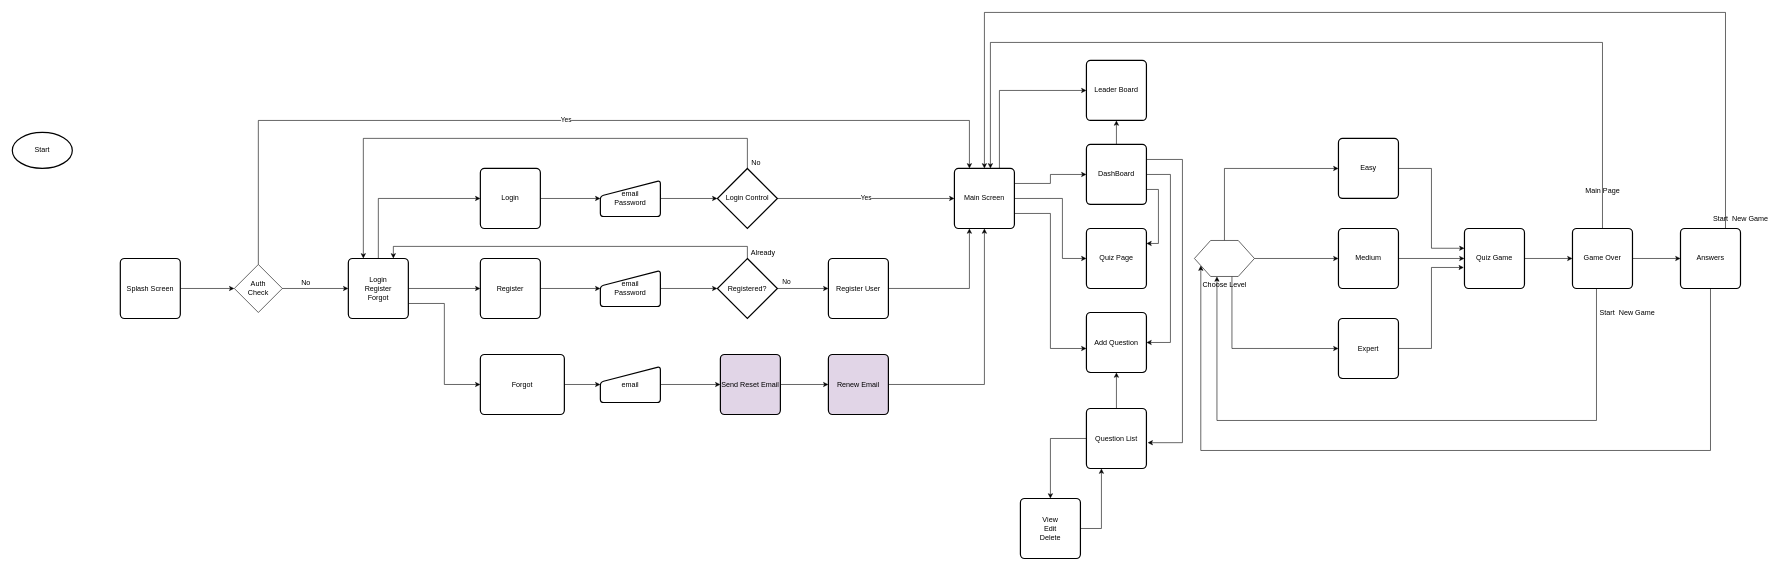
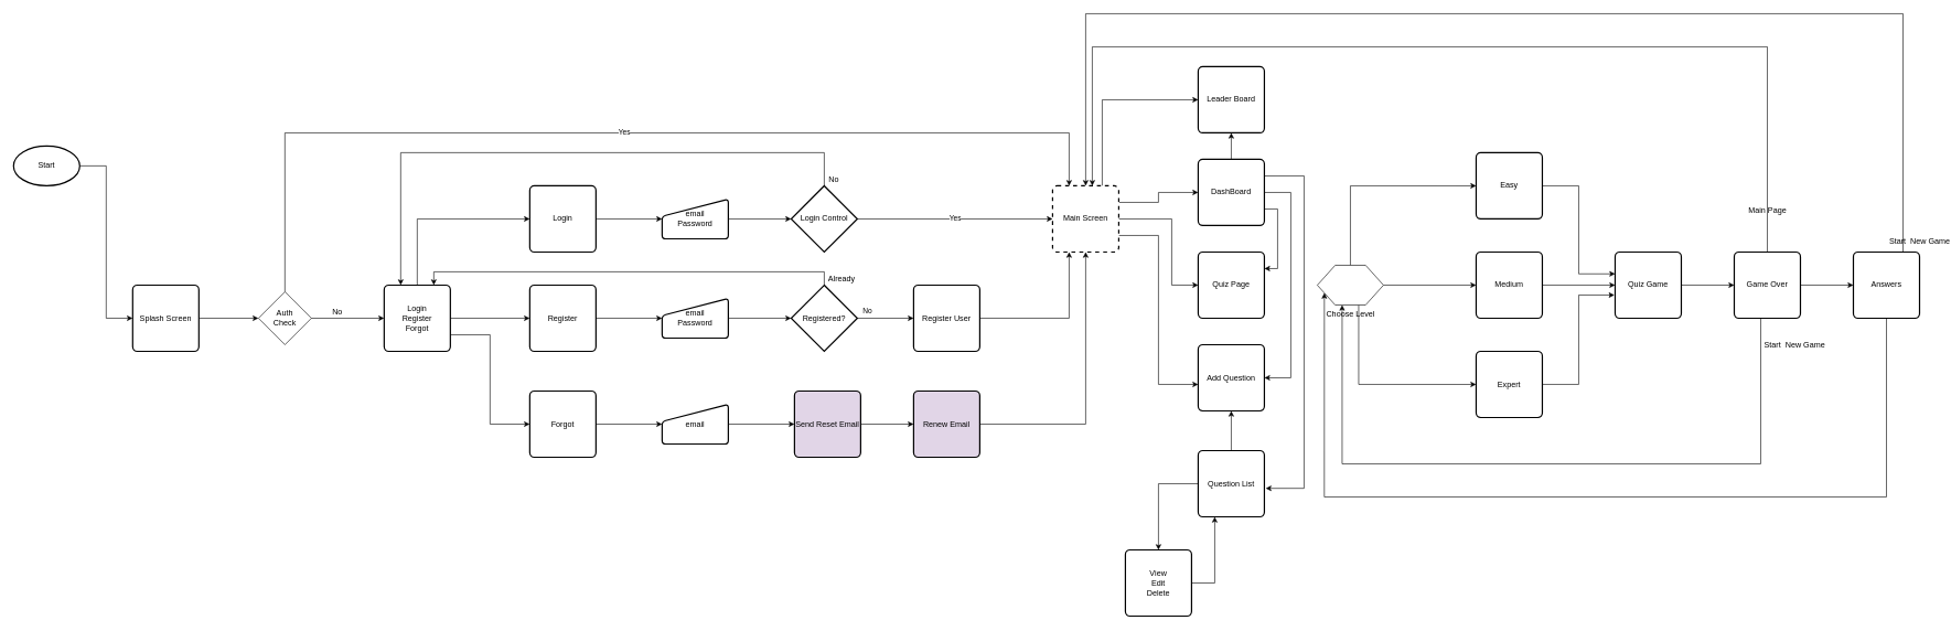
  <mxCell id="0" />
  <mxCell id="1" parent="0" />
  <mxCell id="2" value="Yes" style="edgeStyle=orthogonalEdgeStyle;rounded=0;orthogonalLoop=1;jettySize=auto;html=1;exitX=0.5;exitY=0;exitDx=0;exitDy=0;entryX=0.25;entryY=0;entryDx=0;entryDy=0;" edge="1" parent="1" source="5" target="14"><mxGeometry relative="1" as="geometry"><mxPoint x="430" y="600.14" as="targetPoint" /><Array as="points"><mxPoint x="430" y="200.14" /><mxPoint x="1615" y="200.14" /></Array></mxGeometry></mxCell>
  <mxCell id="3" style="edgeStyle=orthogonalEdgeStyle;rounded=0;orthogonalLoop=1;jettySize=auto;html=1;exitX=1;exitY=0.5;exitDx=0;exitDy=0;entryX=0;entryY=0.5;entryDx=0;entryDy=0;" edge="1" parent="1" source="5" target="20"><mxGeometry relative="1" as="geometry"><mxPoint x="530" y="480.14" as="targetPoint" /></mxGeometry></mxCell>
  <mxCell id="4" value="No" style="text;html=1;align=center;verticalAlign=middle;resizable=0;points=[];" vertex="1" connectable="0" parent="3"><mxGeometry x="-0.309" y="3" relative="1" as="geometry"><mxPoint y="-7" as="offset" /></mxGeometry></mxCell>
  <mxCell id="5" value="&lt;div&gt;Auth&lt;/div&gt;&lt;div&gt;Check&lt;br&gt;&lt;/div&gt;" style="rhombus;whiteSpace=wrap;html=1;" vertex="1" parent="1"><mxGeometry x="390" y="440.14" width="80" height="80" as="geometry" /></mxCell>
+ <mxCell id="6" style="edgeStyle=orthogonalEdgeStyle;rounded=0;orthogonalLoop=1;jettySize=auto;html=1;exitX=1;exitY=0.5;exitDx=0;exitDy=0;exitPerimeter=0;entryX=0;entryY=0.5;entryDx=0;entryDy=0;" edge="1" parent="1" source="7" target="9"><mxGeometry relative="1" as="geometry" /></mxCell>
  <mxCell id="7" value="Start" style="strokeWidth=2;html=1;shape=mxgraph.flowchart.start_1;whiteSpace=wrap;" vertex="1" parent="1"><mxGeometry x="20" y="220" width="100" height="60" as="geometry" /></mxCell>
  <mxCell id="8" style="edgeStyle=orthogonalEdgeStyle;rounded=0;orthogonalLoop=1;jettySize=auto;html=1;exitX=1;exitY=0.5;exitDx=0;exitDy=0;entryX=0;entryY=0.5;entryDx=0;entryDy=0;" edge="1" parent="1" source="9" target="5"><mxGeometry relative="1" as="geometry" /></mxCell>
  <mxCell id="9" value="Splash Screen" style="rounded=1;whiteSpace=wrap;html=1;absoluteArcSize=1;arcSize=14;strokeWidth=2;" vertex="1" parent="1"><mxGeometry x="200" y="430.14" width="100" height="100" as="geometry" /></mxCell>
  <mxCell id="10" style="edgeStyle=orthogonalEdgeStyle;rounded=0;orthogonalLoop=1;jettySize=auto;html=1;entryX=0;entryY=0.5;entryDx=0;entryDy=0;exitX=0.75;exitY=0;exitDx=0;exitDy=0;" edge="1" parent="1" source="14" target="45"><mxGeometry relative="1" as="geometry"><mxPoint x="1700" y="280.14" as="sourcePoint" /><Array as="points"><mxPoint x="1665" y="150.14" /></Array></mxGeometry></mxCell>
  <mxCell id="11" style="edgeStyle=orthogonalEdgeStyle;rounded=0;orthogonalLoop=1;jettySize=auto;html=1;exitX=1;exitY=0.25;exitDx=0;exitDy=0;entryX=0;entryY=0.5;entryDx=0;entryDy=0;" edge="1" parent="1" source="14" target="52"><mxGeometry relative="1" as="geometry" /></mxCell>
  <mxCell id="12" style="edgeStyle=orthogonalEdgeStyle;rounded=0;orthogonalLoop=1;jettySize=auto;html=1;exitX=1;exitY=0.5;exitDx=0;exitDy=0;entryX=0;entryY=0.5;entryDx=0;entryDy=0;" edge="1" parent="1" source="14" target="46"><mxGeometry relative="1" as="geometry"><Array as="points"><mxPoint x="1770" y="330.14" /><mxPoint x="1770" y="430.14" /></Array></mxGeometry></mxCell>
  <mxCell id="13" style="edgeStyle=orthogonalEdgeStyle;rounded=0;orthogonalLoop=1;jettySize=auto;html=1;exitX=1;exitY=0.75;exitDx=0;exitDy=0;entryX=0;entryY=0.6;entryDx=0;entryDy=0;entryPerimeter=0;" edge="1" parent="1" source="14" target="47"><mxGeometry relative="1" as="geometry"><Array as="points"><mxPoint x="1750" y="355.14" /><mxPoint x="1750" y="580.14" /></Array></mxGeometry></mxCell>
- <mxCell id="14" value="Main Screen" style="rounded=1;whiteSpace=wrap;html=1;absoluteArcSize=1;arcSize=14;strokeWidth=2;" vertex="1" parent="1"><mxGeometry x="1590" y="280.14" width="100" height="100" as="geometry" /></mxCell>
+ <mxCell id="14" value="Main Screen" style="rounded=1;whiteSpace=wrap;html=1;absoluteArcSize=1;arcSize=14;strokeWidth=2;dashed=1;" vertex="1" parent="1"><mxGeometry x="1590" y="280.14" width="100" height="100" as="geometry" /></mxCell>
  <mxCell id="15" style="edgeStyle=orthogonalEdgeStyle;rounded=0;orthogonalLoop=1;jettySize=auto;html=1;entryX=0;entryY=0.5;entryDx=0;entryDy=0;" edge="1" parent="1" source="16" target="26"><mxGeometry relative="1" as="geometry" /></mxCell>
  <mxCell id="16" value="Login" style="rounded=1;whiteSpace=wrap;html=1;absoluteArcSize=1;arcSize=14;strokeWidth=2;" vertex="1" parent="1"><mxGeometry x="800" y="280.14" width="100" height="100" as="geometry" /></mxCell>
  <mxCell id="17" style="edgeStyle=orthogonalEdgeStyle;rounded=0;orthogonalLoop=1;jettySize=auto;html=1;entryX=0;entryY=0.5;entryDx=0;entryDy=0;exitX=0.5;exitY=0;exitDx=0;exitDy=0;" edge="1" parent="1" source="20" target="16"><mxGeometry relative="1" as="geometry" /></mxCell>
  <mxCell id="18" style="edgeStyle=orthogonalEdgeStyle;rounded=0;orthogonalLoop=1;jettySize=auto;html=1;exitX=1;exitY=0.5;exitDx=0;exitDy=0;entryX=0;entryY=0.5;entryDx=0;entryDy=0;" edge="1" parent="1" source="20" target="22"><mxGeometry relative="1" as="geometry" /></mxCell>
  <mxCell id="19" style="edgeStyle=orthogonalEdgeStyle;rounded=0;orthogonalLoop=1;jettySize=auto;html=1;exitX=1;exitY=0.75;exitDx=0;exitDy=0;entryX=0;entryY=0.5;entryDx=0;entryDy=0;" edge="1" parent="1" source="20" target="24"><mxGeometry relative="1" as="geometry" /></mxCell>
  <mxCell id="20" value="&lt;div&gt;Login&lt;/div&gt;&lt;div&gt;Register&lt;/div&gt;&lt;div&gt;Forgot&lt;br&gt;&lt;/div&gt;" style="rounded=1;whiteSpace=wrap;html=1;absoluteArcSize=1;arcSize=14;strokeWidth=2;" vertex="1" parent="1"><mxGeometry x="580" y="430.14" width="100" height="100" as="geometry" /></mxCell>
  <mxCell id="21" style="edgeStyle=orthogonalEdgeStyle;rounded=0;orthogonalLoop=1;jettySize=auto;html=1;exitX=1;exitY=0.5;exitDx=0;exitDy=0;entryX=0;entryY=0.5;entryDx=0;entryDy=0;" edge="1" parent="1" source="22" target="32"><mxGeometry relative="1" as="geometry" /></mxCell>
  <mxCell id="22" value="Register" style="rounded=1;whiteSpace=wrap;html=1;absoluteArcSize=1;arcSize=14;strokeWidth=2;" vertex="1" parent="1"><mxGeometry x="800" y="430.14" width="100" height="100" as="geometry" /></mxCell>
  <mxCell id="23" style="edgeStyle=orthogonalEdgeStyle;rounded=0;orthogonalLoop=1;jettySize=auto;html=1;entryX=0;entryY=0.5;entryDx=0;entryDy=0;" edge="1" parent="1" source="24" target="40"><mxGeometry relative="1" as="geometry" /></mxCell>
- <mxCell id="24" value="Forgot" style="rounded=1;whiteSpace=wrap;html=1;absoluteArcSize=1;arcSize=14;strokeWidth=2;" vertex="1" parent="1"><mxGeometry x="800" y="590.14" width="140" height="100" as="geometry" /></mxCell>
+ <mxCell id="24" value="Forgot" style="rounded=1;whiteSpace=wrap;html=1;absoluteArcSize=1;arcSize=14;strokeWidth=2;" vertex="1" parent="1"><mxGeometry x="800" y="590.14" width="100" height="100" as="geometry" /></mxCell>
  <mxCell id="25" style="edgeStyle=orthogonalEdgeStyle;rounded=0;orthogonalLoop=1;jettySize=auto;html=1;exitX=1;exitY=0.5;exitDx=0;exitDy=0;entryX=0;entryY=0.5;entryDx=0;entryDy=0;entryPerimeter=0;" edge="1" parent="1" source="26" target="30"><mxGeometry relative="1" as="geometry" /></mxCell>
  <mxCell id="26" value="&lt;div&gt;email&lt;/div&gt;&lt;div&gt;Password&lt;br&gt;&lt;/div&gt;" style="html=1;strokeWidth=2;shape=manualInput;whiteSpace=wrap;rounded=1;size=26;arcSize=11;" vertex="1" parent="1"><mxGeometry x="1000" y="300.14" width="100" height="60" as="geometry" /></mxCell>
  <mxCell id="27" value="Yes" style="edgeStyle=orthogonalEdgeStyle;rounded=0;orthogonalLoop=1;jettySize=auto;html=1;entryX=0;entryY=0.5;entryDx=0;entryDy=0;" edge="1" parent="1" source="30" target="14"><mxGeometry relative="1" as="geometry" /></mxCell>
  <mxCell id="28" style="edgeStyle=orthogonalEdgeStyle;rounded=0;orthogonalLoop=1;jettySize=auto;html=1;entryX=0.25;entryY=0;entryDx=0;entryDy=0;" edge="1" parent="1" source="30" target="20"><mxGeometry relative="1" as="geometry"><Array as="points"><mxPoint x="1245" y="230" /><mxPoint x="605" y="230" /></Array></mxGeometry></mxCell>
  <mxCell id="29" value="No" style="text;html=1;align=center;verticalAlign=middle;resizable=0;points=[];" vertex="1" connectable="0" parent="28"><mxGeometry x="-0.769" y="1" relative="1" as="geometry"><mxPoint x="66" y="39" as="offset" /></mxGeometry></mxCell>
  <mxCell id="30" value="Login Control" style="strokeWidth=2;html=1;shape=mxgraph.flowchart.decision;whiteSpace=wrap;" vertex="1" parent="1"><mxGeometry x="1195" y="280.14" width="100" height="100" as="geometry" /></mxCell>
  <mxCell id="31" style="edgeStyle=orthogonalEdgeStyle;rounded=0;orthogonalLoop=1;jettySize=auto;html=1;entryX=0;entryY=0.5;entryDx=0;entryDy=0;entryPerimeter=0;" edge="1" parent="1" source="32" target="36"><mxGeometry relative="1" as="geometry" /></mxCell>
  <mxCell id="32" value="&lt;div&gt;email&lt;/div&gt;&lt;div&gt;Password&lt;br&gt;&lt;/div&gt;" style="html=1;strokeWidth=2;shape=manualInput;whiteSpace=wrap;rounded=1;size=26;arcSize=11;" vertex="1" parent="1"><mxGeometry x="1000" y="450.14" width="100" height="60" as="geometry" /></mxCell>
  <mxCell id="33" value="No" style="edgeStyle=orthogonalEdgeStyle;rounded=0;orthogonalLoop=1;jettySize=auto;html=1;" edge="1" parent="1" source="36" target="38"><mxGeometry x="-0.647" y="10" relative="1" as="geometry"><mxPoint as="offset" /></mxGeometry></mxCell>
  <mxCell id="34" style="edgeStyle=orthogonalEdgeStyle;rounded=0;orthogonalLoop=1;jettySize=auto;html=1;entryX=0.75;entryY=0;entryDx=0;entryDy=0;" edge="1" parent="1" source="36" target="20"><mxGeometry relative="1" as="geometry"><Array as="points"><mxPoint x="1245" y="410" /><mxPoint x="655" y="410" /></Array></mxGeometry></mxCell>
  <mxCell id="35" value="Already" style="text;html=1;align=center;verticalAlign=middle;resizable=0;points=[];" vertex="1" connectable="0" parent="34"><mxGeometry x="-0.854" y="1" relative="1" as="geometry"><mxPoint x="51" y="9" as="offset" /></mxGeometry></mxCell>
  <mxCell id="36" value="Registered?" style="strokeWidth=2;html=1;shape=mxgraph.flowchart.decision;whiteSpace=wrap;" vertex="1" parent="1"><mxGeometry x="1195" y="430.14" width="100" height="100" as="geometry" /></mxCell>
  <mxCell id="37" style="edgeStyle=orthogonalEdgeStyle;rounded=0;orthogonalLoop=1;jettySize=auto;html=1;entryX=0.25;entryY=1;entryDx=0;entryDy=0;" edge="1" parent="1" source="38" target="14"><mxGeometry relative="1" as="geometry" /></mxCell>
  <mxCell id="38" value="Register User" style="rounded=1;whiteSpace=wrap;html=1;absoluteArcSize=1;arcSize=14;strokeWidth=2;" vertex="1" parent="1"><mxGeometry x="1380" y="430.14" width="100" height="100" as="geometry" /></mxCell>
  <mxCell id="39" style="edgeStyle=orthogonalEdgeStyle;rounded=0;orthogonalLoop=1;jettySize=auto;html=1;exitX=1;exitY=0.5;exitDx=0;exitDy=0;entryX=0;entryY=0.5;entryDx=0;entryDy=0;" edge="1" parent="1" source="40" target="42"><mxGeometry relative="1" as="geometry"><mxPoint x="1200" y="640.14" as="targetPoint" /></mxGeometry></mxCell>
  <mxCell id="40" value="email" style="html=1;strokeWidth=2;shape=manualInput;whiteSpace=wrap;rounded=1;size=26;arcSize=11;" vertex="1" parent="1"><mxGeometry x="1000" y="610.14" width="100" height="60" as="geometry" /></mxCell>
  <mxCell id="41" style="edgeStyle=orthogonalEdgeStyle;rounded=0;orthogonalLoop=1;jettySize=auto;html=1;entryX=0;entryY=0.5;entryDx=0;entryDy=0;" edge="1" parent="1" source="42" target="44"><mxGeometry relative="1" as="geometry" /></mxCell>
  <mxCell id="42" value="&lt;div&gt;Send Reset Email&lt;br&gt;&lt;/div&gt;" style="rounded=1;whiteSpace=wrap;html=1;absoluteArcSize=1;arcSize=14;strokeWidth=2;fillColor=#e1d5e7;" vertex="1" parent="1"><mxGeometry x="1200" y="590.14" width="100" height="100" as="geometry" /></mxCell>
  <mxCell id="43" style="edgeStyle=orthogonalEdgeStyle;rounded=0;orthogonalLoop=1;jettySize=auto;html=1;entryX=0.5;entryY=1;entryDx=0;entryDy=0;" edge="1" parent="1" source="44" target="14"><mxGeometry relative="1" as="geometry" /></mxCell>
  <mxCell id="44" value="Renew Email" style="rounded=1;whiteSpace=wrap;html=1;absoluteArcSize=1;arcSize=14;strokeWidth=2;fillColor=#e1d5e7;" vertex="1" parent="1"><mxGeometry x="1380" y="590.14" width="100" height="100" as="geometry" /></mxCell>
  <mxCell id="45" value="Leader Board" style="rounded=1;whiteSpace=wrap;html=1;absoluteArcSize=1;arcSize=14;strokeWidth=2;" vertex="1" parent="1"><mxGeometry x="1810" y="100.14" width="100" height="100" as="geometry" /></mxCell>
  <mxCell id="46" value="Quiz Page" style="rounded=1;whiteSpace=wrap;html=1;absoluteArcSize=1;arcSize=14;strokeWidth=2;" vertex="1" parent="1"><mxGeometry x="1810" y="380.14" width="100" height="100" as="geometry" /></mxCell>
  <mxCell id="47" value="&lt;div&gt;Add Question&lt;/div&gt;" style="rounded=1;whiteSpace=wrap;html=1;absoluteArcSize=1;arcSize=14;strokeWidth=2;" vertex="1" parent="1"><mxGeometry x="1810" y="520.14" width="100" height="100" as="geometry" /></mxCell>
  <mxCell id="48" style="edgeStyle=orthogonalEdgeStyle;rounded=0;orthogonalLoop=1;jettySize=auto;html=1;exitX=1;exitY=0.75;exitDx=0;exitDy=0;entryX=1;entryY=0.25;entryDx=0;entryDy=0;" edge="1" parent="1" source="52" target="46"><mxGeometry relative="1" as="geometry" /></mxCell>
  <mxCell id="49" style="edgeStyle=orthogonalEdgeStyle;rounded=0;orthogonalLoop=1;jettySize=auto;html=1;entryX=1;entryY=0.5;entryDx=0;entryDy=0;exitX=1;exitY=0.5;exitDx=0;exitDy=0;" edge="1" parent="1" source="52" target="47"><mxGeometry relative="1" as="geometry"><Array as="points"><mxPoint x="1950" y="290.14" /><mxPoint x="1950" y="570.14" /></Array></mxGeometry></mxCell>
  <mxCell id="50" style="edgeStyle=orthogonalEdgeStyle;rounded=0;orthogonalLoop=1;jettySize=auto;html=1;exitX=1;exitY=0.25;exitDx=0;exitDy=0;entryX=1.02;entryY=0.57;entryDx=0;entryDy=0;entryPerimeter=0;" edge="1" parent="1" source="52" target="73"><mxGeometry relative="1" as="geometry"><Array as="points"><mxPoint x="1970" y="265.14" /><mxPoint x="1970" y="737.14" /></Array></mxGeometry></mxCell>
  <mxCell id="51" style="edgeStyle=orthogonalEdgeStyle;rounded=0;orthogonalLoop=1;jettySize=auto;html=1;entryX=0.5;entryY=1;entryDx=0;entryDy=0;" edge="1" parent="1" source="52" target="45"><mxGeometry relative="1" as="geometry" /></mxCell>
  <mxCell id="52" value="DashBoard" style="rounded=1;whiteSpace=wrap;html=1;absoluteArcSize=1;arcSize=14;strokeWidth=2;" vertex="1" parent="1"><mxGeometry x="1810" y="240.14" width="100" height="100" as="geometry" /></mxCell>
  <mxCell id="53" style="edgeStyle=orthogonalEdgeStyle;rounded=0;orthogonalLoop=1;jettySize=auto;html=1;entryX=0;entryY=0.33;entryDx=0;entryDy=0;entryPerimeter=0;" edge="1" parent="1" source="54" target="64"><mxGeometry relative="1" as="geometry" /></mxCell>
  <mxCell id="54" value="Easy" style="rounded=1;whiteSpace=wrap;html=1;absoluteArcSize=1;arcSize=14;strokeWidth=2;" vertex="1" parent="1"><mxGeometry x="2230" y="230.14" width="100" height="100" as="geometry" /></mxCell>
  <mxCell id="55" style="edgeStyle=orthogonalEdgeStyle;rounded=0;orthogonalLoop=1;jettySize=auto;html=1;entryX=0;entryY=0.5;entryDx=0;entryDy=0;" edge="1" parent="1" source="56" target="64"><mxGeometry relative="1" as="geometry" /></mxCell>
  <mxCell id="56" value="Medium" style="rounded=1;whiteSpace=wrap;html=1;absoluteArcSize=1;arcSize=14;strokeWidth=2;" vertex="1" parent="1"><mxGeometry x="2230" y="380.14" width="100" height="100" as="geometry" /></mxCell>
  <mxCell id="57" style="edgeStyle=orthogonalEdgeStyle;rounded=0;orthogonalLoop=1;jettySize=auto;html=1;entryX=-0.01;entryY=0.65;entryDx=0;entryDy=0;entryPerimeter=0;" edge="1" parent="1" source="58" target="64"><mxGeometry relative="1" as="geometry" /></mxCell>
  <mxCell id="58" value="Expert" style="rounded=1;whiteSpace=wrap;html=1;absoluteArcSize=1;arcSize=14;strokeWidth=2;" vertex="1" parent="1"><mxGeometry x="2230" y="530.14" width="100" height="100" as="geometry" /></mxCell>
  <mxCell id="59" style="edgeStyle=orthogonalEdgeStyle;rounded=0;orthogonalLoop=1;jettySize=auto;html=1;entryX=0;entryY=0.5;entryDx=0;entryDy=0;exitX=0.5;exitY=0;exitDx=0;exitDy=0;" edge="1" parent="1" source="62" target="54"><mxGeometry relative="1" as="geometry" /></mxCell>
  <mxCell id="60" style="edgeStyle=orthogonalEdgeStyle;rounded=0;orthogonalLoop=1;jettySize=auto;html=1;exitX=1;exitY=0.5;exitDx=0;exitDy=0;entryX=0;entryY=0.5;entryDx=0;entryDy=0;" edge="1" parent="1" source="62" target="56"><mxGeometry relative="1" as="geometry" /></mxCell>
  <mxCell id="61" style="edgeStyle=orthogonalEdgeStyle;rounded=0;orthogonalLoop=1;jettySize=auto;html=1;exitX=0.625;exitY=1;exitDx=0;exitDy=0;entryX=0;entryY=0.5;entryDx=0;entryDy=0;" edge="1" parent="1" source="62" target="58"><mxGeometry relative="1" as="geometry" /></mxCell>
  <mxCell id="62" value="Choose Level" style="verticalLabelPosition=bottom;verticalAlign=top;html=1;shape=hexagon;perimeter=hexagonPerimeter2;arcSize=6;size=0.27;" vertex="1" parent="1"><mxGeometry x="1990" y="400.14" width="100" height="60" as="geometry" /></mxCell>
  <mxCell id="63" style="edgeStyle=orthogonalEdgeStyle;rounded=0;orthogonalLoop=1;jettySize=auto;html=1;exitX=1;exitY=0.5;exitDx=0;exitDy=0;entryX=0;entryY=0.5;entryDx=0;entryDy=0;" edge="1" parent="1" source="64" target="70"><mxGeometry relative="1" as="geometry" /></mxCell>
  <mxCell id="64" value="Quiz Game" style="rounded=1;whiteSpace=wrap;html=1;absoluteArcSize=1;arcSize=14;strokeWidth=2;" vertex="1" parent="1"><mxGeometry x="2440" y="380.14" width="100" height="100" as="geometry" /></mxCell>
  <mxCell id="65" style="edgeStyle=orthogonalEdgeStyle;rounded=0;orthogonalLoop=1;jettySize=auto;html=1;entryX=0;entryY=0.5;entryDx=0;entryDy=0;" edge="1" parent="1" source="70" target="78"><mxGeometry relative="1" as="geometry" /></mxCell>
  <mxCell id="66" style="edgeStyle=orthogonalEdgeStyle;rounded=0;orthogonalLoop=1;jettySize=auto;html=1;entryX=0.375;entryY=1;entryDx=0;entryDy=0;" edge="1" parent="1" source="70" target="62"><mxGeometry relative="1" as="geometry"><Array as="points"><mxPoint x="2660" y="700.14" /><mxPoint x="2028" y="700.14" /></Array></mxGeometry></mxCell>
  <mxCell id="67" value="Start&amp;nbsp; New Game" style="text;html=1;align=center;verticalAlign=middle;resizable=0;points=[];" vertex="1" connectable="0" parent="66"><mxGeometry x="-0.879" relative="1" as="geometry"><mxPoint x="50" y="-26" as="offset" /></mxGeometry></mxCell>
  <mxCell id="68" style="edgeStyle=orthogonalEdgeStyle;rounded=0;orthogonalLoop=1;jettySize=auto;html=1;entryX=0.6;entryY=0;entryDx=0;entryDy=0;entryPerimeter=0;" edge="1" parent="1" source="70" target="14"><mxGeometry relative="1" as="geometry"><Array as="points"><mxPoint x="2670" y="70.14" /><mxPoint x="1650" y="70.14" /></Array></mxGeometry></mxCell>
  <mxCell id="69" value="Main Page" style="text;html=1;align=center;verticalAlign=middle;resizable=0;points=[];" vertex="1" connectable="0" parent="68"><mxGeometry x="-0.917" y="1" relative="1" as="geometry"><mxPoint as="offset" /></mxGeometry></mxCell>
  <mxCell id="70" value="Game Over" style="rounded=1;whiteSpace=wrap;html=1;absoluteArcSize=1;arcSize=14;strokeWidth=2;" vertex="1" parent="1"><mxGeometry x="2620" y="380.14" width="100" height="100" as="geometry" /></mxCell>
  <mxCell id="71" style="edgeStyle=orthogonalEdgeStyle;rounded=0;orthogonalLoop=1;jettySize=auto;html=1;entryX=0.5;entryY=1;entryDx=0;entryDy=0;" edge="1" parent="1" source="73" target="47"><mxGeometry relative="1" as="geometry" /></mxCell>
  <mxCell id="72" style="edgeStyle=orthogonalEdgeStyle;rounded=0;orthogonalLoop=1;jettySize=auto;html=1;entryX=0.5;entryY=0;entryDx=0;entryDy=0;" edge="1" parent="1" source="73" target="75"><mxGeometry relative="1" as="geometry" /></mxCell>
  <mxCell id="73" value="Question List" style="rounded=1;whiteSpace=wrap;html=1;absoluteArcSize=1;arcSize=14;strokeWidth=2;" vertex="1" parent="1"><mxGeometry x="1810" y="680.14" width="100" height="100" as="geometry" /></mxCell>
  <mxCell id="74" style="edgeStyle=orthogonalEdgeStyle;rounded=0;orthogonalLoop=1;jettySize=auto;html=1;entryX=0.25;entryY=1;entryDx=0;entryDy=0;" edge="1" parent="1" source="75" target="73"><mxGeometry relative="1" as="geometry" /></mxCell>
  <mxCell id="75" value="&lt;div&gt;View&lt;/div&gt;&lt;div&gt;Edit&lt;/div&gt;&lt;div&gt;Delete &lt;/div&gt;" style="rounded=1;whiteSpace=wrap;html=1;absoluteArcSize=1;arcSize=14;strokeWidth=2;" vertex="1" parent="1"><mxGeometry x="1700" y="830.14" width="100" height="100" as="geometry" /></mxCell>
  <mxCell id="76" style="edgeStyle=orthogonalEdgeStyle;rounded=0;orthogonalLoop=1;jettySize=auto;html=1;entryX=0;entryY=0.75;entryDx=0;entryDy=0;" edge="1" parent="1" source="78" target="62"><mxGeometry relative="1" as="geometry"><Array as="points"><mxPoint x="2850" y="750.14" /><mxPoint x="2001" y="750.14" /><mxPoint x="2001" y="442.14" /></Array></mxGeometry></mxCell>
  <mxCell id="77" style="edgeStyle=orthogonalEdgeStyle;rounded=0;orthogonalLoop=1;jettySize=auto;html=1;exitX=0.75;exitY=0;exitDx=0;exitDy=0;entryX=0.5;entryY=0;entryDx=0;entryDy=0;" edge="1" parent="1" source="78" target="14"><mxGeometry relative="1" as="geometry"><mxPoint x="1610" y="240.14" as="targetPoint" /><Array as="points"><mxPoint x="2875" y="20.14" /><mxPoint x="1640" y="20.14" /></Array></mxGeometry></mxCell>
  <mxCell id="78" value="Answers" style="rounded=1;whiteSpace=wrap;html=1;absoluteArcSize=1;arcSize=14;strokeWidth=2;" vertex="1" parent="1"><mxGeometry x="2800" y="380.14" width="100" height="100" as="geometry" /></mxCell>
  <mxCell id="79" value="Start&amp;nbsp; New Game" style="text;html=1;align=center;verticalAlign=middle;resizable=0;points=[];" vertex="1" connectable="0" parent="1"><mxGeometry x="2849.999" y="390.142" as="geometry"><mxPoint x="50" y="-26" as="offset" /></mxGeometry></mxCell>
